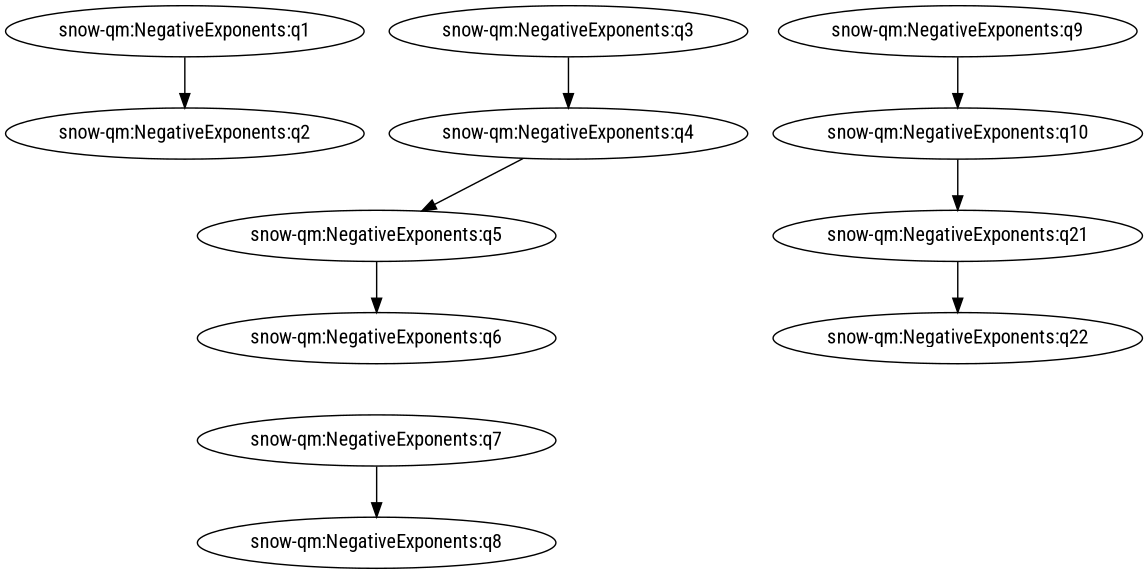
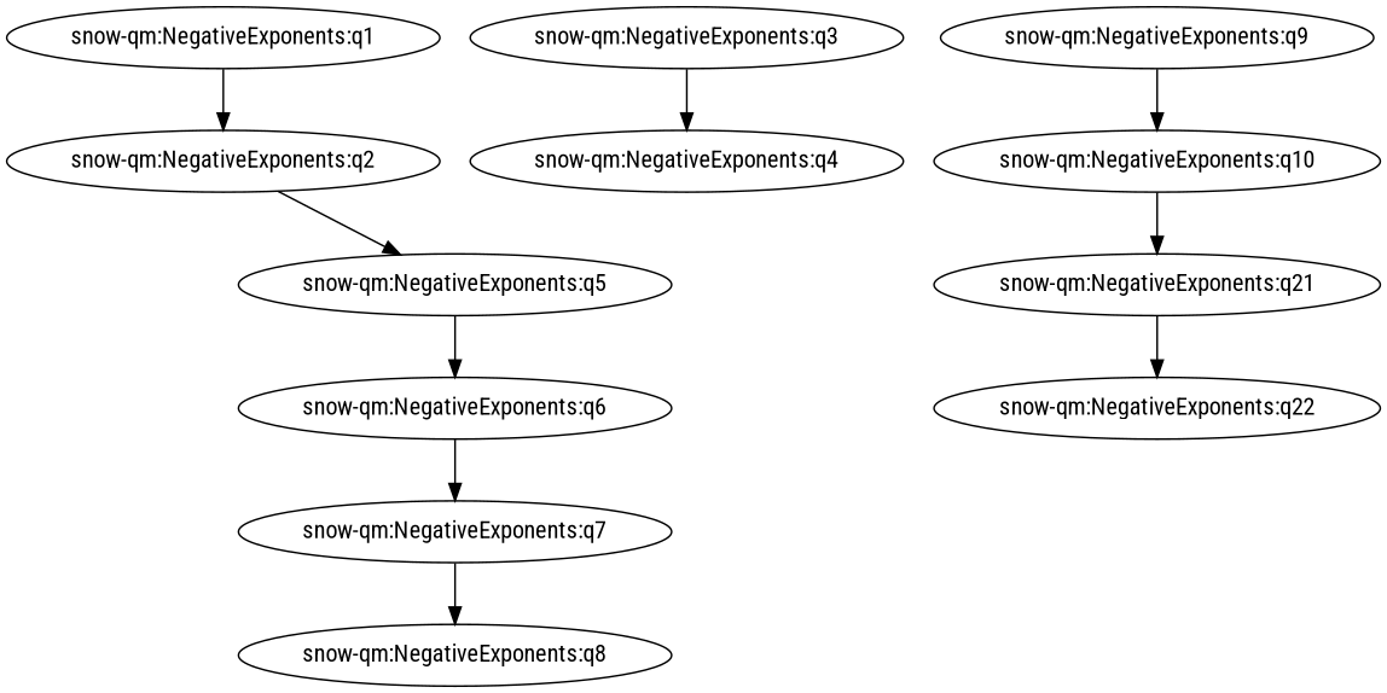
  digraph {
    fontname="Roboto Condensed"
    node [fontname="Roboto Condensed"]
    edge [fontname="Roboto Condensed"]
    "snow-qm:NegativeExponents:q1"
    "snow-qm:NegativeExponents:q2"
    "snow-qm:NegativeExponents:q3"
    "snow-qm:NegativeExponents:q4"
    "snow-qm:NegativeExponents:q5"
    "snow-qm:NegativeExponents:q6"
    "snow-qm:NegativeExponents:q7"
    "snow-qm:NegativeExponents:q8"
    "snow-qm:NegativeExponents:q9"
    "snow-qm:NegativeExponents:q10"
    n11 [label="snow-qm:NegativeExponents:q21"]
    n12 [label="snow-qm:NegativeExponents:q22"]
    "snow-qm:NegativeExponents:q1" -> "snow-qm:NegativeExponents:q2"
    "snow-qm:NegativeExponents:q3" -> "snow-qm:NegativeExponents:q4"
-   "snow-qm:NegativeExponents:q4" -> "snow-qm:NegativeExponents:q5"
+   "snow-qm:NegativeExponents:q2" -> "snow-qm:NegativeExponents:q5"
    "snow-qm:NegativeExponents:q5" -> "snow-qm:NegativeExponents:q6"
+   "snow-qm:NegativeExponents:q6" -> "snow-qm:NegativeExponents:q7"
    "snow-qm:NegativeExponents:q7" -> "snow-qm:NegativeExponents:q8"
    "snow-qm:NegativeExponents:q9" -> "snow-qm:NegativeExponents:q10"
    "snow-qm:NegativeExponents:q10" -> n11
    n11 -> n12
  }
